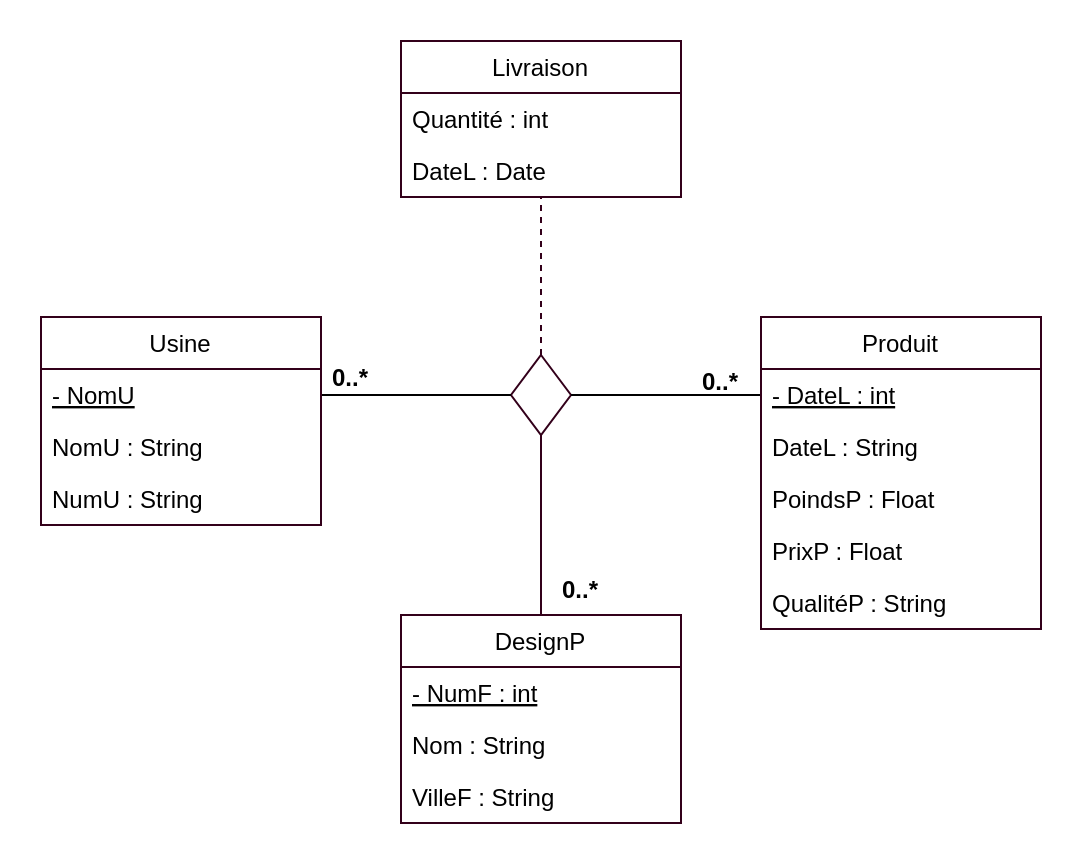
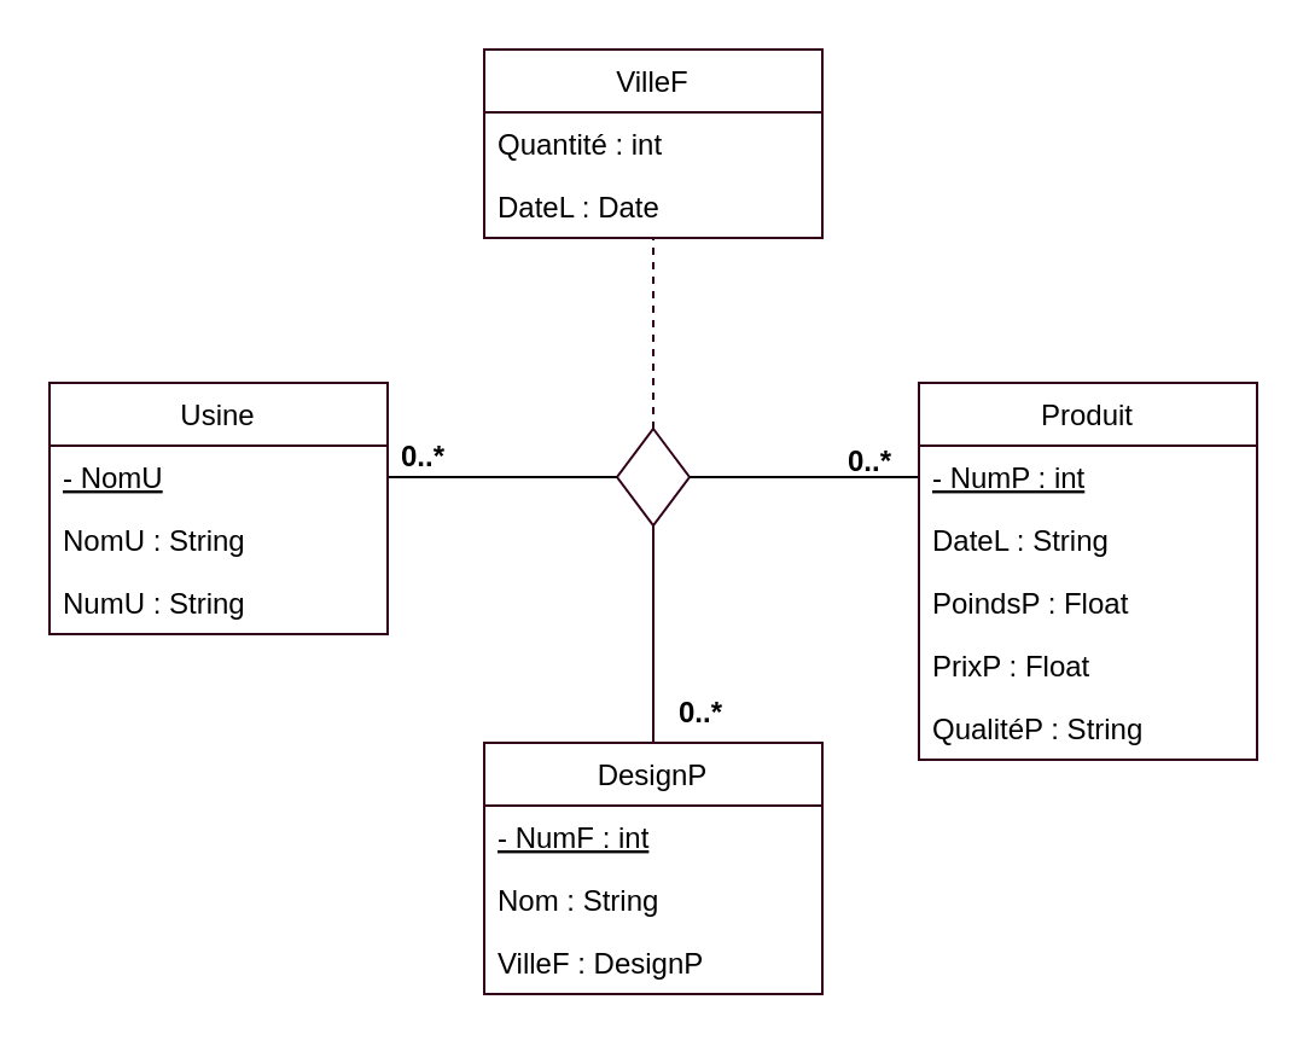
  <mxCell id="0" />
  <mxCell id="1" parent="0" />
  <mxCell id="2" value="" style="rhombus;whiteSpace=wrap;html=1;fillColor=#FFFFFF;strokeColor=#33001A;" vertex="1" parent="1"><mxGeometry x="255" y="177" width="30" height="40" as="geometry" /></mxCell>
  <mxCell id="3" value="" style="html=1;align=left;verticalAlign=bottom;endArrow=none;strokeColor=#000000;rounded=0;startArrow=none;startFill=0;endFill=0;" edge="1" source="2" parent="1"><mxGeometry x="-1" relative="1" as="geometry"><mxPoint x="160" y="197" as="targetPoint" /></mxGeometry></mxCell>
  <mxCell id="4" value="" style="edgeStyle=orthogonalEdgeStyle;html=1;align=left;verticalAlign=top;endArrow=none;strokeColor=#33001A;rounded=0;endFill=0;" edge="1" source="2" parent="1"><mxGeometry x="-1" relative="1" as="geometry"><mxPoint x="270" y="307" as="targetPoint" /><Array as="points"><mxPoint x="270" y="306" /></Array></mxGeometry></mxCell>
  <mxCell id="5" value="" style="line;strokeWidth=1;fillColor=none;align=left;verticalAlign=middle;spacingTop=-1;spacingLeft=3;spacingRight=3;rotatable=0;labelPosition=right;points=[];portConstraint=eastwest;" vertex="1" parent="1"><mxGeometry x="285" y="193" width="95" height="8" as="geometry" /></mxCell>
  <mxCell id="6" value="Usine" style="swimlane;fontStyle=0;childLayout=stackLayout;horizontal=1;startSize=26;fillColor=none;horizontalStack=0;resizeParent=1;resizeParentMax=0;resizeLast=0;collapsible=1;marginBottom=0;strokeColor=#33001A;" vertex="1" parent="1"><mxGeometry x="20" y="158" width="140" height="104" as="geometry" /></mxCell>
  <mxCell id="7" value="- NomU" style="text;strokeColor=none;fillColor=none;align=left;verticalAlign=top;spacingLeft=4;spacingRight=4;overflow=hidden;rotatable=0;points=[[0,0.5],[1,0.5]];portConstraint=eastwest;fontStyle=4" vertex="1" parent="6"><mxGeometry y="26" width="140" height="26" as="geometry" /></mxCell>
  <mxCell id="8" value="NomU : String" style="text;strokeColor=none;fillColor=none;align=left;verticalAlign=top;spacingLeft=4;spacingRight=4;overflow=hidden;rotatable=0;points=[[0,0.5],[1,0.5]];portConstraint=eastwest;" vertex="1" parent="6"><mxGeometry y="52" width="140" height="26" as="geometry" /></mxCell>
  <mxCell id="9" value="NumU : String" style="text;strokeColor=none;fillColor=none;align=left;verticalAlign=top;spacingLeft=4;spacingRight=4;overflow=hidden;rotatable=0;points=[[0,0.5],[1,0.5]];portConstraint=eastwest;" vertex="1" parent="6"><mxGeometry y="78" width="140" height="26" as="geometry" /></mxCell>
  <mxCell id="10" value="DesignP" style="swimlane;fontStyle=0;childLayout=stackLayout;horizontal=1;startSize=26;fillColor=none;horizontalStack=0;resizeParent=1;resizeParentMax=0;resizeLast=0;collapsible=1;marginBottom=0;strokeColor=#33001A;" vertex="1" parent="1"><mxGeometry x="200" y="307" width="140" height="104" as="geometry" /></mxCell>
  <mxCell id="11" value="- NumF : int" style="text;strokeColor=none;fillColor=none;align=left;verticalAlign=top;spacingLeft=4;spacingRight=4;overflow=hidden;rotatable=0;points=[[0,0.5],[1,0.5]];portConstraint=eastwest;fontStyle=4" vertex="1" parent="10"><mxGeometry y="26" width="140" height="26" as="geometry" /></mxCell>
  <mxCell id="12" value="Nom : String" style="text;strokeColor=none;fillColor=none;align=left;verticalAlign=top;spacingLeft=4;spacingRight=4;overflow=hidden;rotatable=0;points=[[0,0.5],[1,0.5]];portConstraint=eastwest;" vertex="1" parent="10"><mxGeometry y="52" width="140" height="26" as="geometry" /></mxCell>
- <mxCell id="13" value="VilleF : String" style="text;strokeColor=none;fillColor=none;align=left;verticalAlign=top;spacingLeft=4;spacingRight=4;overflow=hidden;rotatable=0;points=[[0,0.5],[1,0.5]];portConstraint=eastwest;" vertex="1" parent="10"><mxGeometry y="78" width="140" height="26" as="geometry" /></mxCell>
+ <mxCell id="13" value="VilleF : DesignP" style="text;strokeColor=none;fillColor=none;align=left;verticalAlign=top;spacingLeft=4;spacingRight=4;overflow=hidden;rotatable=0;points=[[0,0.5],[1,0.5]];portConstraint=eastwest;" vertex="1" parent="10"><mxGeometry y="78" width="140" height="26" as="geometry" /></mxCell>
  <mxCell id="14" value="Produit" style="swimlane;fontStyle=0;childLayout=stackLayout;horizontal=1;startSize=26;fillColor=none;horizontalStack=0;resizeParent=1;resizeParentMax=0;resizeLast=0;collapsible=1;marginBottom=0;strokeColor=#33001A;" vertex="1" parent="1"><mxGeometry x="380" y="158" width="140" height="156" as="geometry" /></mxCell>
- <mxCell id="15" value="- DateL : int" style="text;strokeColor=none;fillColor=none;align=left;verticalAlign=top;spacingLeft=4;spacingRight=4;overflow=hidden;rotatable=0;points=[[0,0.5],[1,0.5]];portConstraint=eastwest;fontStyle=4" vertex="1" parent="14"><mxGeometry y="26" width="140" height="26" as="geometry" /></mxCell>
+ <mxCell id="15" value="- NumP : int" style="text;strokeColor=none;fillColor=none;align=left;verticalAlign=top;spacingLeft=4;spacingRight=4;overflow=hidden;rotatable=0;points=[[0,0.5],[1,0.5]];portConstraint=eastwest;fontStyle=4" vertex="1" parent="14"><mxGeometry y="26" width="140" height="26" as="geometry" /></mxCell>
  <mxCell id="16" value="DateL : String" style="text;strokeColor=none;fillColor=none;align=left;verticalAlign=top;spacingLeft=4;spacingRight=4;overflow=hidden;rotatable=0;points=[[0,0.5],[1,0.5]];portConstraint=eastwest;" vertex="1" parent="14"><mxGeometry y="52" width="140" height="26" as="geometry" /></mxCell>
  <mxCell id="17" value="PoindsP : Float" style="text;strokeColor=none;fillColor=none;align=left;verticalAlign=top;spacingLeft=4;spacingRight=4;overflow=hidden;rotatable=0;points=[[0,0.5],[1,0.5]];portConstraint=eastwest;" vertex="1" parent="14"><mxGeometry y="78" width="140" height="26" as="geometry" /></mxCell>
  <mxCell id="18" value="PrixP : Float" style="text;strokeColor=none;fillColor=none;align=left;verticalAlign=top;spacingLeft=4;spacingRight=4;overflow=hidden;rotatable=0;points=[[0,0.5],[1,0.5]];portConstraint=eastwest;" vertex="1" parent="14"><mxGeometry y="104" width="140" height="26" as="geometry" /></mxCell>
  <mxCell id="19" value="QualitéP : String" style="text;strokeColor=none;fillColor=none;align=left;verticalAlign=top;spacingLeft=4;spacingRight=4;overflow=hidden;rotatable=0;points=[[0,0.5],[1,0.5]];portConstraint=eastwest;" vertex="1" parent="14"><mxGeometry y="130" width="140" height="26" as="geometry" /></mxCell>
- <mxCell id="20" value="Livraison" style="swimlane;fontStyle=0;childLayout=stackLayout;horizontal=1;startSize=26;fillColor=none;horizontalStack=0;resizeParent=1;resizeParentMax=0;resizeLast=0;collapsible=1;marginBottom=0;strokeColor=#33001A;" vertex="1" parent="1"><mxGeometry x="200" y="20" width="140" height="78" as="geometry" /></mxCell>
+ <mxCell id="20" value="VilleF" style="swimlane;fontStyle=0;childLayout=stackLayout;horizontal=1;startSize=26;fillColor=none;horizontalStack=0;resizeParent=1;resizeParentMax=0;resizeLast=0;collapsible=1;marginBottom=0;strokeColor=#33001A;" vertex="1" parent="1"><mxGeometry x="200" y="20" width="140" height="78" as="geometry" /></mxCell>
  <mxCell id="21" value="Quantité : int" style="text;strokeColor=none;fillColor=none;align=left;verticalAlign=top;spacingLeft=4;spacingRight=4;overflow=hidden;rotatable=0;points=[[0,0.5],[1,0.5]];portConstraint=eastwest;" vertex="1" parent="20"><mxGeometry y="26" width="140" height="26" as="geometry" /></mxCell>
  <mxCell id="22" value="DateL : Date" style="text;strokeColor=none;fillColor=none;align=left;verticalAlign=top;spacingLeft=4;spacingRight=4;overflow=hidden;rotatable=0;points=[[0,0.5],[1,0.5]];portConstraint=eastwest;" vertex="1" parent="20"><mxGeometry y="52" width="140" height="26" as="geometry" /></mxCell>
  <mxCell id="23" value="" style="endArrow=none;dashed=1;endFill=0;endSize=12;html=1;rounded=0;strokeColor=#33001A;entryX=0.5;entryY=1;entryDx=0;entryDy=0;exitX=0.5;exitY=0;exitDx=0;exitDy=0;" edge="1" parent="1" source="2" target="20"><mxGeometry width="160" relative="1" as="geometry"><mxPoint x="190" y="228" as="sourcePoint" /><mxPoint x="350" y="228" as="targetPoint" /></mxGeometry></mxCell>
  <mxCell id="24" value="0..*" style="text;align=center;fontStyle=1;verticalAlign=middle;spacingLeft=3;spacingRight=3;rotatable=0;points=[[0,0.5],[1,0.5]];portConstraint=eastwest;" vertex="1" parent="1"><mxGeometry x="135" y="175" width="80" height="26" as="geometry" /></mxCell>
  <mxCell id="25" value="0..*" style="text;align=center;fontStyle=1;verticalAlign=middle;spacingLeft=3;spacingRight=3;rotatable=0;points=[[0,0.5],[1,0.5]];portConstraint=eastwest;" vertex="1" parent="1"><mxGeometry x="320" y="177" width="80" height="26" as="geometry" /></mxCell>
  <mxCell id="26" value="0..*" style="text;align=center;fontStyle=1;verticalAlign=middle;spacingLeft=3;spacingRight=3;rotatable=0;points=[[0,0.5],[1,0.5]];portConstraint=eastwest;" vertex="1" parent="1"><mxGeometry x="250" y="281" width="80" height="26" as="geometry" /></mxCell>
